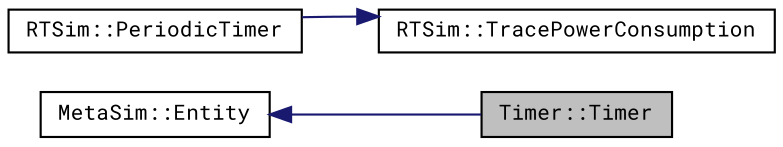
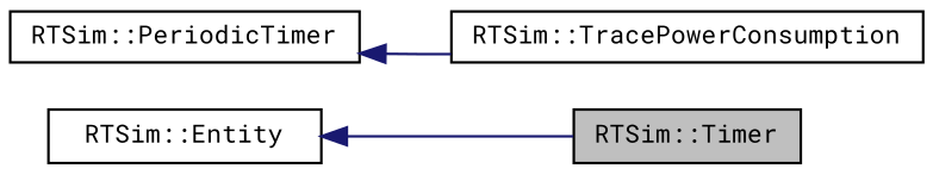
  digraph {
    fontname="Roboto Mono"
    rankdir=LR
    node [color=black fillcolor=white fontname="Roboto Mono" fontsize=10 shape=record style=filled]
    edge [color=midnightblue dir=back fontname="Roboto Mono" fontsize=10 labelfontname=Helvetica labelfontsize=10 style=solid]
-   n1 [fillcolor=grey75 fontcolor=black height=0.2 label="Timer::Timer" width=0.4]
+   n1 [fillcolor=grey75 fontcolor=black height=0.2 label="RTSim::Timer" width=0.4]
    n2 [height=0.2 label="RTSim::PeriodicTimer" width=0.4]
    n3 [height=0.2 label="RTSim::TracePowerConsumption" width=0.4]
-   n4 [height=0.2 label="MetaSim::Entity" width=0.4]
-   n3 -> n2
+   n4 [height=0.2 label="RTSim::Entity" width=0.4]
+   n2 -> n3
    n4 -> n1
  }
